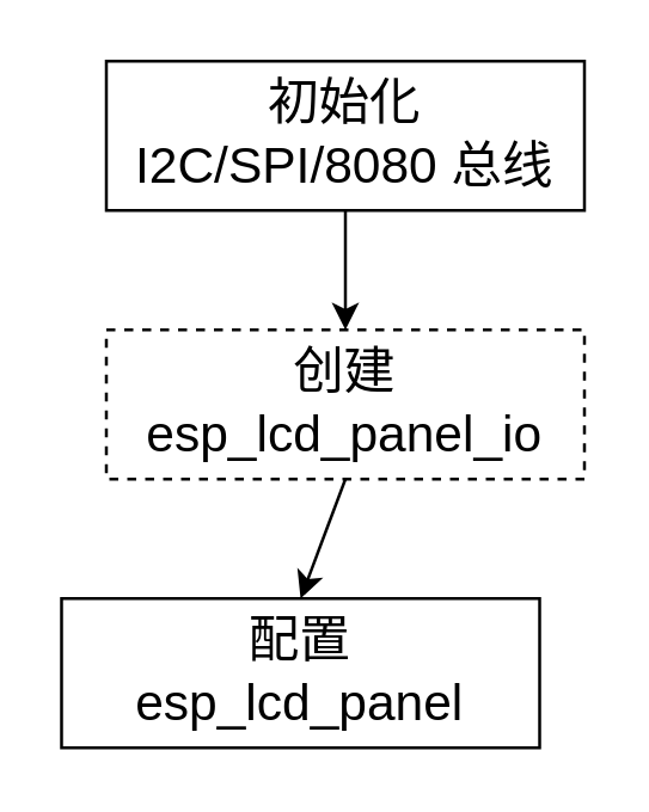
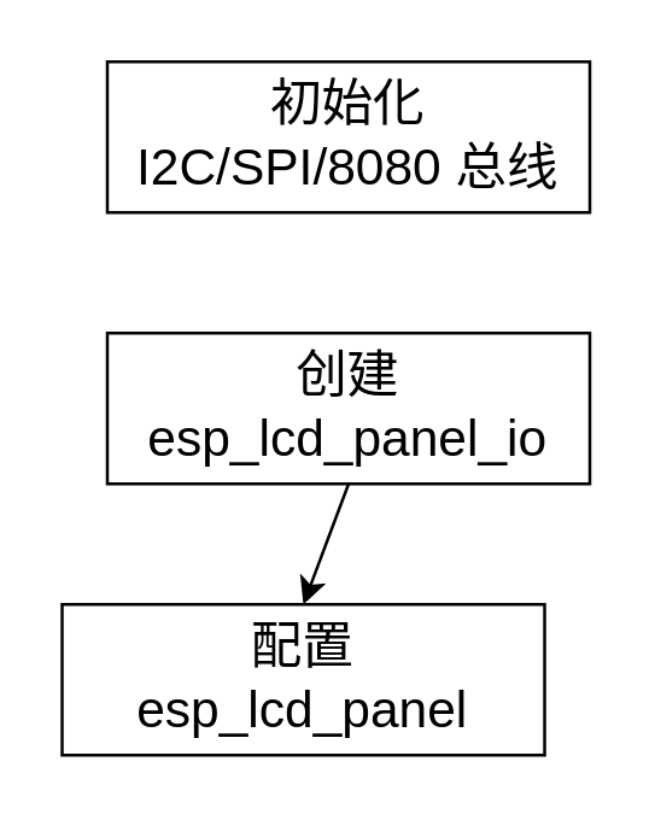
  <mxCell id="0" />
  <mxCell id="1" parent="0" />
- <mxCell id="2" style="edgeStyle=none;html=1;exitX=0.5;exitY=1;exitDx=0;exitDy=0;entryX=0.5;entryY=0;entryDx=0;entryDy=0;strokeColor=#000000;" edge="1" parent="1" source="3" target="5"><mxGeometry relative="1" as="geometry" /></mxCell>
  <mxCell id="3" value="初始化&lt;br&gt;I2C/SPI/8080 总线" style="whiteSpace=wrap;html=1;fillColor=#FFFFFF;fontColor=#000000;strokeColor=#000000;fontSize=17;" parent="1" vertex="1"><mxGeometry x="35" y="20" width="160" height="50" as="geometry" /></mxCell>
  <mxCell id="4" style="edgeStyle=none;html=1;exitX=0.5;exitY=1;exitDx=0;exitDy=0;entryX=0.5;entryY=0;entryDx=0;entryDy=0;strokeColor=#000000;" edge="1" parent="1" source="5" target="6"><mxGeometry relative="1" as="geometry" /></mxCell>
- <mxCell id="5" value="创建 esp_lcd_panel_io" style="whiteSpace=wrap;html=1;fillColor=#FFFFFF;fontColor=#000000;strokeColor=#000000;fontSize=17;dashed=1;" vertex="1" parent="1"><mxGeometry x="35" y="110" width="160" height="50" as="geometry" /></mxCell>
+ <mxCell id="5" value="创建 esp_lcd_panel_io" style="whiteSpace=wrap;html=1;fillColor=#FFFFFF;fontColor=#000000;strokeColor=#000000;fontSize=17;" vertex="1" parent="1"><mxGeometry x="35" y="110" width="160" height="50" as="geometry" /></mxCell>
  <mxCell id="6" value="配置 &lt;br&gt;esp_lcd_panel" style="whiteSpace=wrap;html=1;fillColor=#FFFFFF;fontColor=#000000;strokeColor=#000000;fontSize=17;" vertex="1" parent="1"><mxGeometry x="20" y="200" width="160" height="50" as="geometry" /></mxCell>
